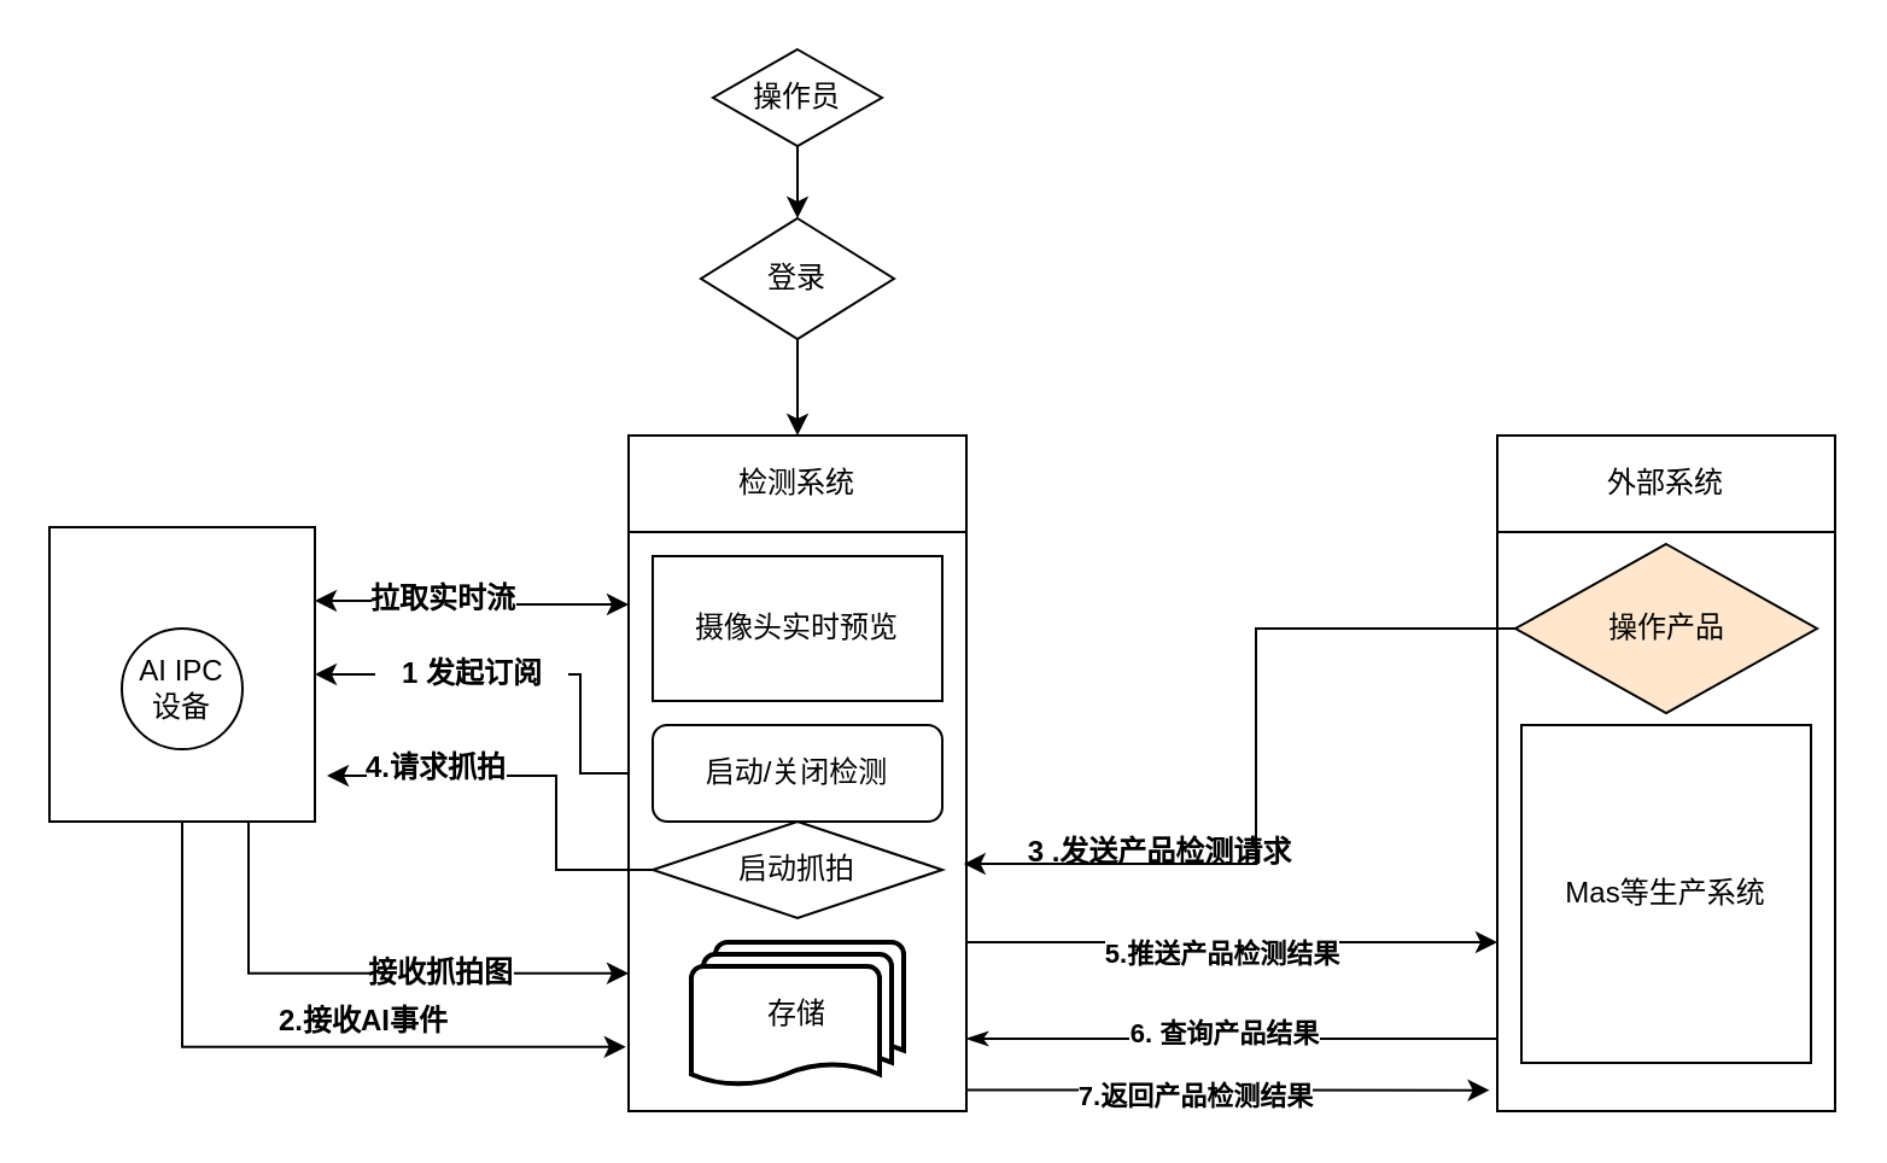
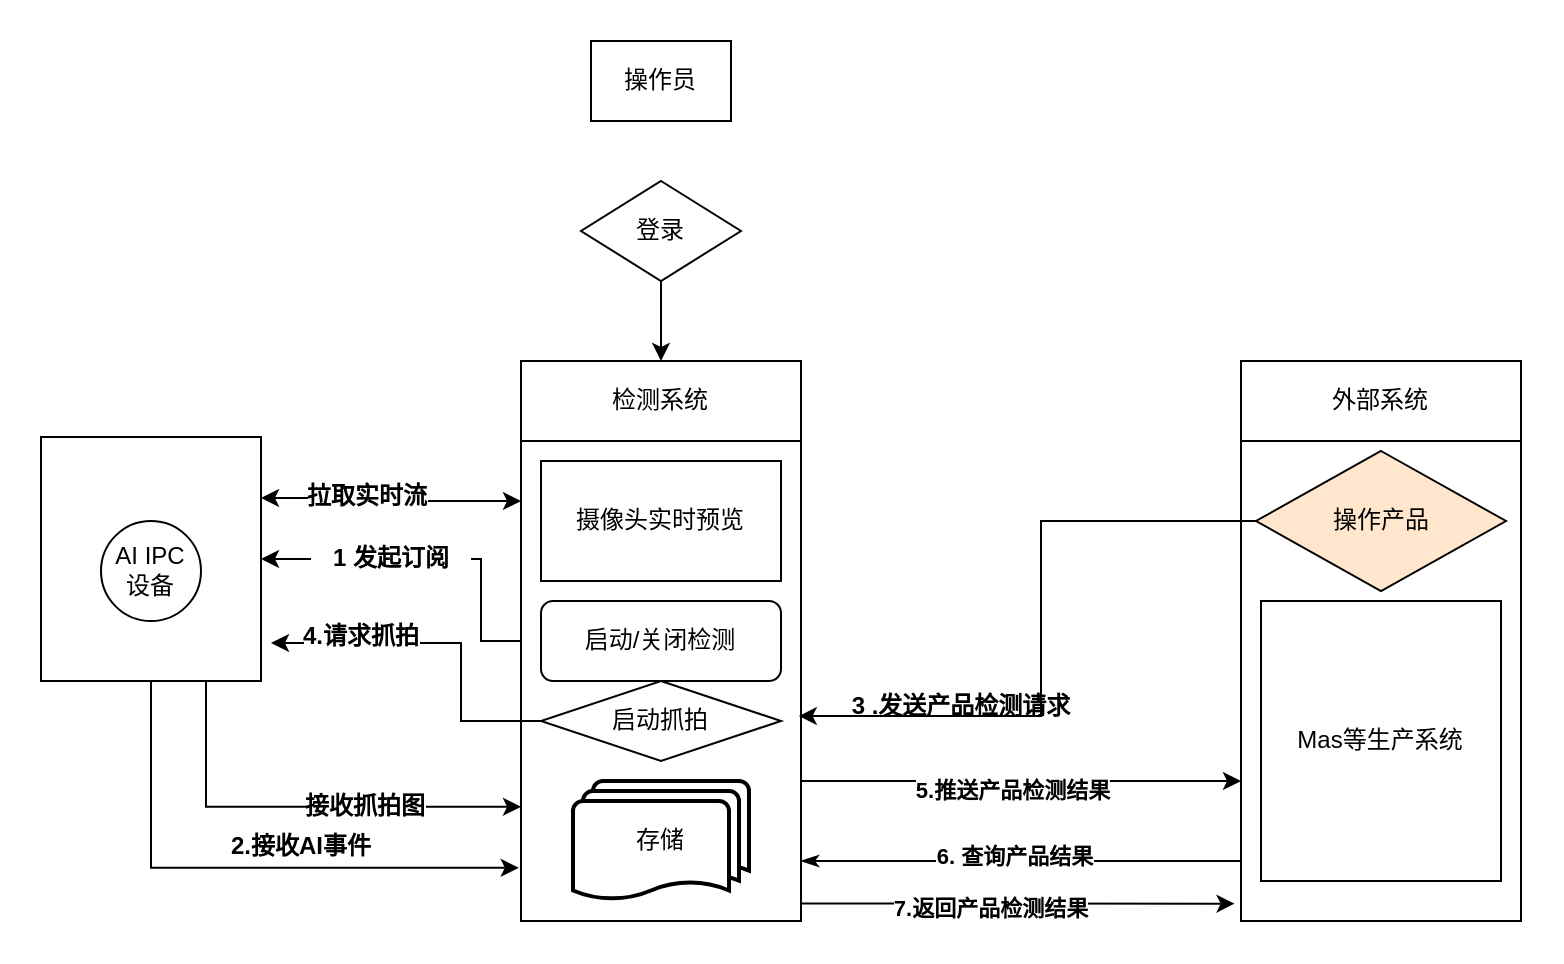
  <mxCell id="0" />
  <mxCell id="1" parent="0" />
- <mxCell id="2" value="" style="edgeStyle=orthogonalEdgeStyle;rounded=0;orthogonalLoop=1;jettySize=auto;html=1;" edge="1" parent="1" source="3" target="5"><mxGeometry relative="1" as="geometry" /></mxCell>
- <mxCell id="3" value="操作员" style="rhombus;whiteSpace=wrap;html=1;" vertex="1" parent="1"><mxGeometry x="295" y="20" width="70" height="40" as="geometry" /></mxCell>
+ <mxCell id="3" value="操作员" style="rounded=0;whiteSpace=wrap;html=1;" vertex="1" parent="1"><mxGeometry x="295" y="20" width="70" height="40" as="geometry" /></mxCell>
  <mxCell id="4" value="" style="edgeStyle=orthogonalEdgeStyle;rounded=0;orthogonalLoop=1;jettySize=auto;html=1;" edge="1" parent="1" source="5" target="8"><mxGeometry relative="1" as="geometry" /></mxCell>
  <mxCell id="5" value="登录" style="rhombus;whiteSpace=wrap;html=1;rounded=0;" vertex="1" parent="1"><mxGeometry x="290" y="90" width="80" height="50" as="geometry" /></mxCell>
  <mxCell id="6" style="edgeStyle=orthogonalEdgeStyle;rounded=0;orthogonalLoop=1;jettySize=auto;html=1;exitX=1;exitY=0.75;exitDx=0;exitDy=0;entryX=0;entryY=0.75;entryDx=0;entryDy=0;" edge="1" parent="1" source="8" target="14"><mxGeometry relative="1" as="geometry" /></mxCell>
  <mxCell id="7" value="5.推送产品检测结果" style="edgeLabel;html=1;align=center;verticalAlign=middle;resizable=0;points=[];fontStyle=1" vertex="1" connectable="0" parent="6"><mxGeometry x="-0.043" y="-4" relative="1" as="geometry"><mxPoint as="offset" /></mxGeometry></mxCell>
  <mxCell id="8" value="" style="whiteSpace=wrap;html=1;rounded=0;" vertex="1" parent="1"><mxGeometry x="260" y="180" width="140" height="280" as="geometry" /></mxCell>
  <mxCell id="9" value="" style="html=1;points=[[0,0,0,0,5],[0,1,0,0,-5],[1,0,0,0,5],[1,1,0,0,-5]];perimeter=orthogonalPerimeter;outlineConnect=0;targetShapes=umlLifeline;portConstraint=eastwest;newEdgeStyle={&quot;curved&quot;:0,&quot;rounded&quot;:0};" vertex="1" parent="1"><mxGeometry x="710" y="280" width="10" height="80" as="geometry" /></mxCell>
  <mxCell id="10" value="检测系统" style="rounded=0;whiteSpace=wrap;html=1;" vertex="1" parent="1"><mxGeometry x="260" y="180" width="140" height="40" as="geometry" /></mxCell>
  <mxCell id="11" value="摄像头实时预览" style="rounded=0;whiteSpace=wrap;html=1;" vertex="1" parent="1"><mxGeometry x="270" y="230" width="120" height="60" as="geometry" /></mxCell>
  <mxCell id="12" value="启动/关闭检测" style="rounded=1;whiteSpace=wrap;html=1;" vertex="1" parent="1"><mxGeometry x="270" y="300" width="120" height="40" as="geometry" /></mxCell>
  <mxCell id="13" value="存储" style="strokeWidth=2;html=1;shape=mxgraph.flowchart.multi-document;whiteSpace=wrap;" vertex="1" parent="1"><mxGeometry x="286" y="390" width="88" height="60" as="geometry" /></mxCell>
  <mxCell id="14" value="" style="whiteSpace=wrap;html=1;rounded=0;" vertex="1" parent="1"><mxGeometry x="620" y="180" width="140" height="280" as="geometry" /></mxCell>
  <mxCell id="15" value="外部系统" style="rounded=0;whiteSpace=wrap;html=1;" vertex="1" parent="1"><mxGeometry x="620" y="180" width="140" height="40" as="geometry" /></mxCell>
  <mxCell id="16" style="edgeStyle=orthogonalEdgeStyle;rounded=0;orthogonalLoop=1;jettySize=auto;html=1;entryX=0;entryY=0.25;entryDx=0;entryDy=0;startArrow=classic;startFill=1;exitX=1;exitY=0.25;exitDx=0;exitDy=0;" edge="1" parent="1" source="18" target="8"><mxGeometry relative="1" as="geometry"><mxPoint x="140" y="250" as="sourcePoint" /></mxGeometry></mxCell>
  <mxCell id="17" value="拉取实时流" style="edgeLabel;html=1;align=center;verticalAlign=middle;resizable=0;points=[];fontSize=12;fontStyle=1" vertex="1" connectable="0" parent="16"><mxGeometry x="-0.202" y="1" relative="1" as="geometry"><mxPoint as="offset" /></mxGeometry></mxCell>
  <mxCell id="18" value="Object" style="html=1;whiteSpace=wrap;" vertex="1" parent="1"><mxGeometry x="20" y="218" width="110" height="122" as="geometry" /></mxCell>
  <mxCell id="19" value="AI IPC 设备" style="ellipse;whiteSpace=wrap;html=1;rounded=0;" vertex="1" parent="1"><mxGeometry x="50" y="260" width="50" height="50" as="geometry" /></mxCell>
  <mxCell id="20" style="edgeStyle=orthogonalEdgeStyle;rounded=0;orthogonalLoop=1;jettySize=auto;html=1;exitX=0.5;exitY=1;exitDx=0;exitDy=0;entryX=-0.008;entryY=0.905;entryDx=0;entryDy=0;entryPerimeter=0;" edge="1" parent="1" source="18" target="8"><mxGeometry relative="1" as="geometry" /></mxCell>
  <mxCell id="21" value="2.接收AI事件" style="text;html=1;align=center;verticalAlign=middle;resizable=0;points=[];autosize=1;strokeColor=none;fillColor=none;fontStyle=1" vertex="1" parent="1"><mxGeometry x="105" y="408" width="90" height="30" as="geometry" /></mxCell>
  <mxCell id="22" value="启动抓拍" style="rhombus;whiteSpace=wrap;html=1;" vertex="1" parent="1"><mxGeometry x="270" y="340" width="120" height="40" as="geometry" /></mxCell>
  <mxCell id="23" value="Mas等生产系统" style="rounded=0;whiteSpace=wrap;html=1;" vertex="1" parent="1"><mxGeometry x="630" y="300" width="120" height="140" as="geometry" /></mxCell>
  <mxCell id="24" style="edgeStyle=orthogonalEdgeStyle;rounded=0;orthogonalLoop=1;jettySize=auto;html=1;entryX=0.992;entryY=0.634;entryDx=0;entryDy=0;entryPerimeter=0;exitX=0;exitY=0.5;exitDx=0;exitDy=0;" edge="1" parent="1" source="37" target="8"><mxGeometry relative="1" as="geometry"><mxPoint x="520" y="260" as="sourcePoint" /><Array as="points"><mxPoint x="520" y="260" /><mxPoint x="520" y="358" /></Array></mxGeometry></mxCell>
  <mxCell id="25" value="3 .发送产品检测请求" style="text;html=1;align=center;verticalAlign=middle;resizable=0;points=[];autosize=1;strokeColor=none;fillColor=none;fontStyle=1" vertex="1" parent="1"><mxGeometry x="415" y="338" width="130" height="30" as="geometry" /></mxCell>
  <mxCell id="26" style="edgeStyle=orthogonalEdgeStyle;rounded=0;orthogonalLoop=1;jettySize=auto;html=1;entryX=1;entryY=0.5;entryDx=0;entryDy=0;" edge="1" parent="1" source="28" target="18"><mxGeometry relative="1" as="geometry" /></mxCell>
  <mxCell id="27" style="edgeStyle=orthogonalEdgeStyle;rounded=0;orthogonalLoop=1;jettySize=auto;html=1;entryX=0;entryY=0.5;entryDx=0;entryDy=0;endArrow=none;endFill=0;" edge="1" parent="1" source="28" target="8"><mxGeometry relative="1" as="geometry"><Array as="points"><mxPoint x="240" y="279" /><mxPoint x="240" y="320" /></Array></mxGeometry></mxCell>
  <mxCell id="28" value="1 发起订阅" style="text;html=1;align=center;verticalAlign=middle;resizable=0;points=[];autosize=1;strokeColor=none;fillColor=none;fontStyle=1" vertex="1" parent="1"><mxGeometry x="155" y="264" width="80" height="30" as="geometry" /></mxCell>
  <mxCell id="29" style="edgeStyle=orthogonalEdgeStyle;rounded=0;orthogonalLoop=1;jettySize=auto;html=1;" edge="1" parent="1" source="22"><mxGeometry relative="1" as="geometry"><mxPoint x="135" y="321" as="targetPoint" /><Array as="points"><mxPoint x="230" y="360" /><mxPoint x="230" y="321" /></Array></mxGeometry></mxCell>
  <mxCell id="30" value="4.请求抓拍" style="edgeLabel;html=1;align=center;verticalAlign=middle;resizable=0;points=[];fontSize=12;fontStyle=1" vertex="1" connectable="0" parent="29"><mxGeometry x="0.494" y="-4" relative="1" as="geometry"><mxPoint as="offset" /></mxGeometry></mxCell>
  <mxCell id="31" style="edgeStyle=orthogonalEdgeStyle;rounded=0;orthogonalLoop=1;jettySize=auto;html=1;exitX=0.75;exitY=1;exitDx=0;exitDy=0;entryX=0;entryY=0.796;entryDx=0;entryDy=0;entryPerimeter=0;" edge="1" parent="1" source="18" target="8"><mxGeometry relative="1" as="geometry" /></mxCell>
  <mxCell id="32" value="接收抓拍图" style="edgeLabel;html=1;align=center;verticalAlign=middle;resizable=0;points=[];fontSize=12;fontStyle=1" vertex="1" connectable="0" parent="31"><mxGeometry x="0.293" relative="1" as="geometry"><mxPoint as="offset" /></mxGeometry></mxCell>
  <mxCell id="33" value="" style="endArrow=none;html=1;rounded=0;entryX=0;entryY=0.893;entryDx=0;entryDy=0;entryPerimeter=0;startArrow=classicThin;startFill=1;endFill=0;" edge="1" parent="1" target="14"><mxGeometry width="50" height="50" relative="1" as="geometry"><mxPoint x="400" y="430" as="sourcePoint" /><mxPoint x="450" y="380" as="targetPoint" /></mxGeometry></mxCell>
  <mxCell id="34" value="6. 查询产品结果" style="edgeLabel;html=1;align=center;verticalAlign=middle;resizable=0;points=[];fontStyle=1" vertex="1" connectable="0" parent="33"><mxGeometry x="-0.034" y="3" relative="1" as="geometry"><mxPoint as="offset" /></mxGeometry></mxCell>
  <mxCell id="35" style="edgeStyle=orthogonalEdgeStyle;rounded=0;orthogonalLoop=1;jettySize=auto;html=1;exitX=1;exitY=1;exitDx=0;exitDy=0;entryX=-0.023;entryY=0.969;entryDx=0;entryDy=0;entryPerimeter=0;" edge="1" parent="1" source="8" target="14"><mxGeometry relative="1" as="geometry"><Array as="points"><mxPoint x="400" y="451" /></Array></mxGeometry></mxCell>
  <mxCell id="36" value="7.返回产品检测结果" style="edgeLabel;html=1;align=center;verticalAlign=middle;resizable=0;points=[];fontStyle=1" vertex="1" connectable="0" parent="35"><mxGeometry x="-0.083" y="-2" relative="1" as="geometry"><mxPoint as="offset" /></mxGeometry></mxCell>
  <mxCell id="37" value="操作产品" style="rhombus;whiteSpace=wrap;html=1;fillColor=#ffe6cc;" vertex="1" parent="1"><mxGeometry x="627.5" y="225" width="125" height="70" as="geometry" /></mxCell>
